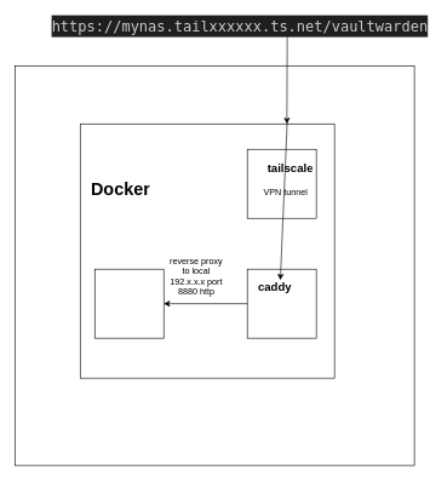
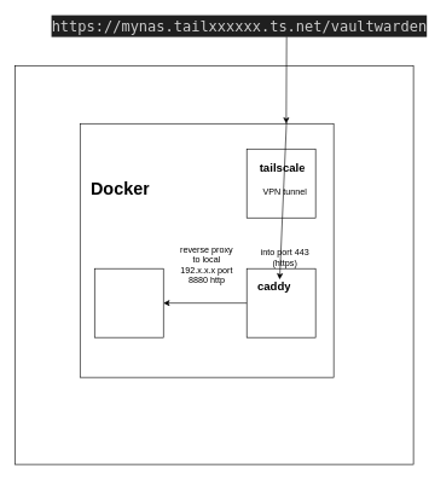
  <mxCell id="0" />
  <mxCell id="1" parent="0" />
  <mxCell id="2" value="" style="whiteSpace=wrap;html=1;aspect=fixed;" vertex="1" parent="1"><mxGeometry x="20" y="90" width="550" height="550" as="geometry" /></mxCell>
  <mxCell id="3" value="" style="whiteSpace=wrap;html=1;aspect=fixed;" vertex="1" parent="1"><mxGeometry x="110" y="170" width="350" height="350" as="geometry" /></mxCell>
  <mxCell id="4" value="&lt;h1&gt;Docker&lt;/h1&gt;" style="text;html=1;strokeColor=none;fillColor=none;spacing=5;spacingTop=-20;whiteSpace=wrap;overflow=hidden;rounded=0;" vertex="1" parent="1"><mxGeometry x="120" y="240" width="90" height="30" as="geometry" /></mxCell>
  <mxCell id="5" value="" style="whiteSpace=wrap;html=1;aspect=fixed;" vertex="1" parent="1"><mxGeometry x="340" y="205" width="95" height="95" as="geometry" /></mxCell>
  <mxCell id="6" value="" style="whiteSpace=wrap;html=1;aspect=fixed;" vertex="1" parent="1"><mxGeometry x="340" y="370" width="95" height="95" as="geometry" /></mxCell>
- <mxCell id="7" value="&lt;h1 style=&quot;font-size: 16px;&quot;&gt;tailscale&lt;/h1&gt;" style="text;html=1;strokeColor=none;fillColor=none;spacing=5;spacingTop=-20;whiteSpace=wrap;overflow=hidden;rounded=0;fontSize=16;" vertex="1" parent="1"><mxGeometry x="362.5" y="220" width="70" height="20" as="geometry" /></mxCell>
+ <mxCell id="7" value="&lt;h1 style=&quot;font-size: 16px;&quot;&gt;tailscale&lt;/h1&gt;" style="text;html=1;strokeColor=none;fillColor=none;spacing=5;spacingTop=-20;whiteSpace=wrap;overflow=hidden;rounded=0;fontSize=16;" vertex="1" parent="1"><mxGeometry x="352.5" y="220" width="70" height="20" as="geometry" /></mxCell>
  <mxCell id="8" value="&lt;h1 style=&quot;font-size: 16px;&quot;&gt;caddy&lt;/h1&gt;" style="text;html=1;strokeColor=none;fillColor=none;spacing=5;spacingTop=-20;whiteSpace=wrap;overflow=hidden;rounded=0;fontSize=16;" vertex="1" parent="1"><mxGeometry x="350" y="385" width="70" height="20" as="geometry" /></mxCell>
  <mxCell id="9" value="" style="endArrow=classic;html=1;rounded=0;" edge="1" parent="1"><mxGeometry width="50" height="50" relative="1" as="geometry"><mxPoint x="395" y="50" as="sourcePoint" /><mxPoint x="394.5" y="170" as="targetPoint" /></mxGeometry></mxCell>
  <mxCell id="10" value="&lt;div style=&quot;color: rgb(204, 204, 204); background-color: rgb(31, 31, 31); font-family: &amp;quot;Anonymous Pro&amp;quot;, monospace, Menlo, Monaco, &amp;quot;Courier New&amp;quot;, monospace; font-size: 20px; line-height: 30px;&quot;&gt;https://mynas.tailxxxxxx.ts.net/vaultwarden&lt;/div&gt;" style="text;html=1;strokeColor=none;fillColor=none;align=center;verticalAlign=middle;whiteSpace=wrap;rounded=0;" vertex="1" parent="1"><mxGeometry x="160" y="20" width="340" height="30" as="geometry" /></mxCell>
  <mxCell id="11" value="" style="whiteSpace=wrap;html=1;aspect=fixed;" vertex="1" parent="1"><mxGeometry x="130" y="370" width="95" height="95" as="geometry" /></mxCell>
  <mxCell id="12" value="" style="endArrow=classic;html=1;rounded=0;exitX=0.814;exitY=-0.006;exitDx=0;exitDy=0;exitPerimeter=0;" edge="1" parent="1" source="3" target="8"><mxGeometry width="50" height="50" relative="1" as="geometry"><mxPoint x="280" y="220" as="sourcePoint" /><mxPoint x="330" y="170" as="targetPoint" /></mxGeometry></mxCell>
  <mxCell id="13" value="VPN tunnel" style="text;html=1;strokeColor=none;fillColor=none;align=center;verticalAlign=middle;whiteSpace=wrap;rounded=0;fontSize=12;" vertex="1" parent="1"><mxGeometry x="352.5" y="250" width="80" height="30" as="geometry" /></mxCell>
+ <mxCell id="14" value="into port 443 (https)" style="text;html=1;strokeColor=none;fillColor=none;align=center;verticalAlign=middle;whiteSpace=wrap;rounded=0;fontSize=12;" vertex="1" parent="1"><mxGeometry x="352.5" y="340" width="80" height="30" as="geometry" /></mxCell>
  <mxCell id="15" value="" style="endArrow=classic;html=1;rounded=0;entryX=1;entryY=0.5;entryDx=0;entryDy=0;exitX=0;exitY=0.5;exitDx=0;exitDy=0;" edge="1" parent="1" source="6" target="11"><mxGeometry width="50" height="50" relative="1" as="geometry"><mxPoint x="280" y="220" as="sourcePoint" /><mxPoint x="330" y="170" as="targetPoint" /></mxGeometry></mxCell>
- <mxCell id="16" value="reverse proxy&lt;br&gt;to local 192.x.x.x port 8880 http" style="text;html=1;strokeColor=none;fillColor=none;align=center;verticalAlign=middle;whiteSpace=wrap;rounded=0;fontSize=12;" vertex="1" parent="1"><mxGeometry x="230" y="340" width="80" height="80" as="geometry" /></mxCell>
+ <mxCell id="16" value="reverse proxy&lt;br&gt;to local 192.x.x.x port 8880 http" style="text;html=1;strokeColor=none;fillColor=none;align=center;verticalAlign=middle;whiteSpace=wrap;rounded=0;fontSize=12;" vertex="1" parent="1"><mxGeometry x="245" y="325" width="80" height="80" as="geometry" /></mxCell>
